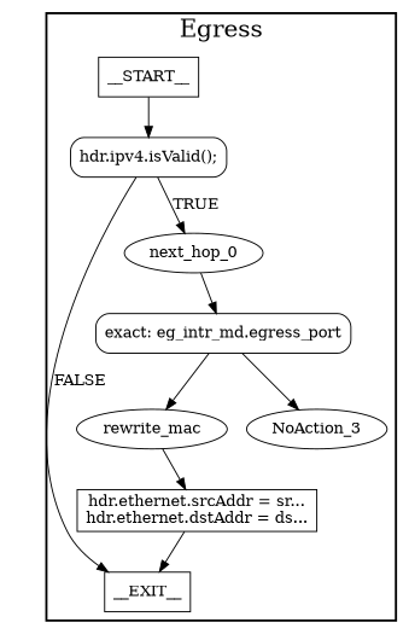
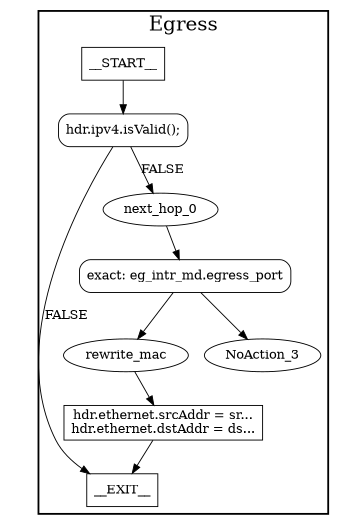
  digraph {
    node [shape=rectangle style=solid]
    n1 [label=__START__]
    n2 [label="hdr.ipv4.isValid();" style=rounded]
    n3 [label=__EXIT__]
    n4 [label=next_hop_0 shape=ellipse]
    n5 [label="exact: eg_intr_md.egress_port\n" style=rounded]
    n6 [label=rewrite_mac shape=ellipse]
    n7 [label=NoAction_3 shape=ellipse]
    n8 [label="hdr.ethernet.srcAddr = sr...\nhdr.ethernet.dstAddr = ds..."]
    subgraph cluster_1 {
      fontsize="22pt"
      label=Egress
      style=bold
      n1
      n2
      n3
      n4
      n5
      n6
      n7
      n8
    }
    n1 -> n2
    n2 -> n3 [label=FALSE]
-   n2 -> n4 [label=TRUE]
+   n2 -> n4 [label=FALSE]
    n4 -> n5
    n5 -> n6
    n5 -> n7
    n6 -> n8
    n8 -> n3
  }
